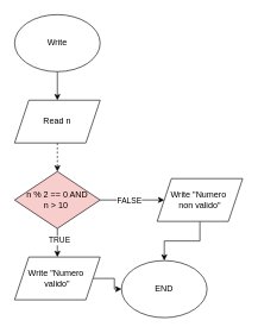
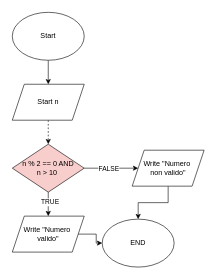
  <mxCell id="0" />
  <mxCell id="1" parent="0" />
  <mxCell id="2" style="edgeStyle=orthogonalEdgeStyle;rounded=0;orthogonalLoop=1;jettySize=auto;html=1;entryX=0.5;entryY=0;entryDx=0;entryDy=0;" edge="1" parent="1" source="3" target="5"><mxGeometry relative="1" as="geometry" /></mxCell>
- <mxCell id="3" value="Write" style="ellipse;whiteSpace=wrap;html=1;" vertex="1" parent="1"><mxGeometry x="20" y="20" width="120" height="80" as="geometry" /></mxCell>
+ <mxCell id="3" value="Start" style="ellipse;whiteSpace=wrap;html=1;" vertex="1" parent="1"><mxGeometry x="20" y="20" width="120" height="80" as="geometry" /></mxCell>
  <mxCell id="4" style="edgeStyle=orthogonalEdgeStyle;rounded=0;orthogonalLoop=1;jettySize=auto;html=1;entryX=0.5;entryY=0;entryDx=0;entryDy=0;dashed=1;" edge="1" parent="1" source="5" target="10"><mxGeometry relative="1" as="geometry" /></mxCell>
- <mxCell id="5" value="Read n" style="shape=parallelogram;perimeter=parallelogramPerimeter;whiteSpace=wrap;html=1;fixedSize=1;" vertex="1" parent="1"><mxGeometry x="20" y="140" width="120" height="60" as="geometry" /></mxCell>
+ <mxCell id="5" value="Start n" style="shape=parallelogram;perimeter=parallelogramPerimeter;whiteSpace=wrap;html=1;fixedSize=1;" vertex="1" parent="1"><mxGeometry x="20" y="140" width="120" height="60" as="geometry" /></mxCell>
  <mxCell id="6" style="edgeStyle=orthogonalEdgeStyle;rounded=0;orthogonalLoop=1;jettySize=auto;html=1;entryX=0;entryY=0.5;entryDx=0;entryDy=0;" edge="1" parent="1" source="10" target="12"><mxGeometry relative="1" as="geometry"><mxPoint x="220" y="280" as="targetPoint" /></mxGeometry></mxCell>
  <mxCell id="7" value="FALSE" style="edgeLabel;html=1;align=center;verticalAlign=middle;resizable=0;points=[];" vertex="1" connectable="0" parent="6"><mxGeometry x="-0.18" y="-2" relative="1" as="geometry"><mxPoint x="3" y="-2" as="offset" /></mxGeometry></mxCell>
  <mxCell id="8" style="edgeStyle=orthogonalEdgeStyle;rounded=0;orthogonalLoop=1;jettySize=auto;html=1;" edge="1" parent="1" source="10"><mxGeometry relative="1" as="geometry"><mxPoint x="80" y="360" as="targetPoint" /></mxGeometry></mxCell>
  <mxCell id="9" value="TRUE" style="edgeLabel;html=1;align=center;verticalAlign=middle;resizable=0;points=[];" vertex="1" connectable="0" parent="8"><mxGeometry x="-0.2" y="2" relative="1" as="geometry"><mxPoint as="offset" /></mxGeometry></mxCell>
  <mxCell id="10" value="n % 2 == 0 AND&lt;br&gt;n &amp;gt; 10&amp;nbsp;" style="rhombus;whiteSpace=wrap;html=1;fillColor=#f8cecc;" vertex="1" parent="1"><mxGeometry x="20" y="240" width="120" height="80" as="geometry" /></mxCell>
  <mxCell id="11" style="edgeStyle=orthogonalEdgeStyle;rounded=0;orthogonalLoop=1;jettySize=auto;html=1;" edge="1" parent="1" source="12" target="15"><mxGeometry relative="1" as="geometry" /></mxCell>
  <mxCell id="12" value="Write &quot;Numero&amp;nbsp;&lt;div&gt;non valido&quot;&lt;/div&gt;" style="shape=parallelogram;perimeter=parallelogramPerimeter;whiteSpace=wrap;html=1;fixedSize=1;" vertex="1" parent="1"><mxGeometry x="220" y="250" width="120" height="60" as="geometry" /></mxCell>
  <mxCell id="13" style="edgeStyle=orthogonalEdgeStyle;rounded=0;orthogonalLoop=1;jettySize=auto;html=1;" edge="1" parent="1" source="14" target="15"><mxGeometry relative="1" as="geometry" /></mxCell>
  <mxCell id="14" value="Write &quot;Numero&amp;nbsp;&lt;div&gt;valido&quot;&lt;/div&gt;" style="shape=parallelogram;perimeter=parallelogramPerimeter;whiteSpace=wrap;html=1;fixedSize=1;" vertex="1" parent="1"><mxGeometry x="20" y="360" width="120" height="60" as="geometry" /></mxCell>
  <mxCell id="15" value="END" style="ellipse;whiteSpace=wrap;html=1;" vertex="1" parent="1"><mxGeometry x="170" y="365" width="120" height="80" as="geometry" /></mxCell>
